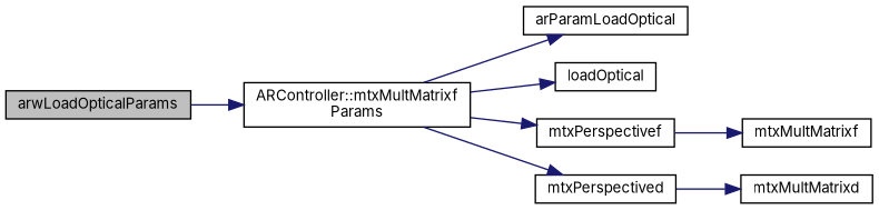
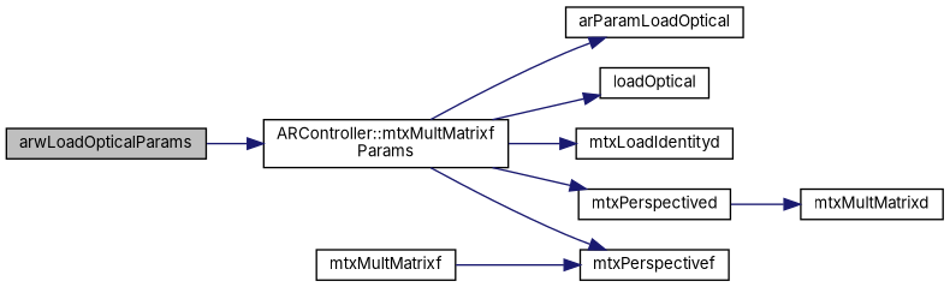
  digraph {
    fontname=Inter
    rankdir=LR
    node [color=black fillcolor=white fontname=Inter fontsize=10 shape=record style=filled]
    edge [color=midnightblue fontname=Inter fontsize=10 labelfontname=Helvetica labelfontsize=10 style=solid]
    n1 [fillcolor=grey75 fontcolor=black height=0.2 label=arwLoadOpticalParams width=0.4]
    n2 [height=0.2 label="ARController::mtxMultMatrixf\lParams" width=0.4]
    n3 [height=0.2 label=arParamLoadOptical width=0.4]
    n4 [height=0.2 label=loadOptical width=0.4]
    n5 [height=0.2 label=mtxPerspectivef width=0.4]
+   n6 [height=0.2 label=mtxLoadIdentityd width=0.4]
    n7 [height=0.2 label=mtxPerspectived width=0.4]
    n8 [height=0.2 label=mtxMultMatrixf width=0.4]
    n9 [height=0.2 label=mtxMultMatrixd width=0.4]
    n1 -> n2
    n2 -> n3
    n2 -> n4
    n2 -> n5
+   n2 -> n6
    n2 -> n7
-   n5 -> n8
+   n8 -> n5
    n7 -> n9
  }
